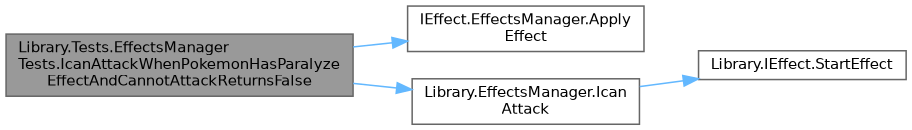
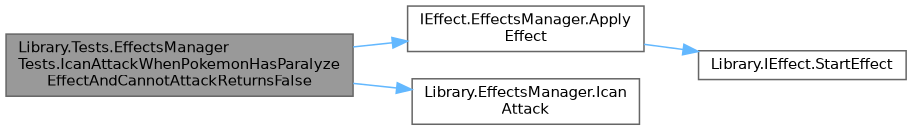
  digraph {
    rankdir=LR
    node [color=grey40 fillcolor=white fontname=Helvetica fontsize=10 shape=box style=filled]
    edge [color=steelblue1 fontname=Helvetica fontsize=10 labelfontname=Helvetica labelfontsize=10 style=solid]
    n1 [color=gray40 fillcolor=grey60 fontcolor=black height=0.2 label="Library.Tests.EffectsManager\lTests.IcanAttackWhenPokemonHasParalyze\lEffectAndCannotAttackReturnsFalse" width=0.4]
    n2 [height=0.2 label="IEffect.EffectsManager.Apply\lEffect" width=0.4]
    n3 [height=0.2 label="Library.EffectsManager.Ican\lAttack" width=0.4]
    n4 [height=0.2 label="Library.IEffect.StartEffect" width=0.4]
    n1 -> n2
    n1 -> n3
-   n3 -> n4
+   n2 -> n4
  }
